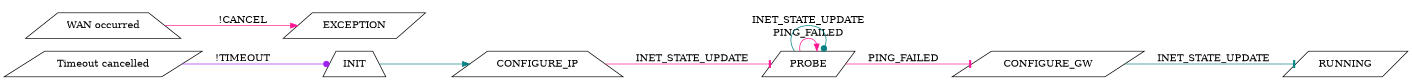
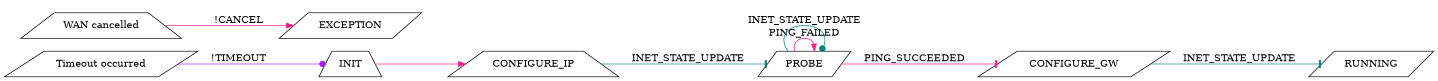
  digraph {
    rankdir=LR
    node [shape=parallelogram]
    edge [arrowhead=normal color=deeppink]
    INIT [init=true shape=trapezium]
    CONFIGURE_IP [shape=trapezium]
    PROBE
    CONFIGURE_GW
    RUNNING
-   n6 [label="Timeout cancelled"]
-   n7 [label="WAN occurred" shape=trapezium]
+   n6 [label="Timeout occurred"]
+   n7 [label="WAN cancelled" shape=trapezium]
    EXCEPTION
-   INIT -> CONFIGURE_IP [color=teal]
-   CONFIGURE_IP -> PROBE [arrowhead=tee label=INET_STATE_UPDATE]
+   INIT -> CONFIGURE_IP
+   CONFIGURE_IP -> PROBE [arrowhead=tee color=teal label=INET_STATE_UPDATE]
    PROBE -> PROBE [label=PING_FAILED]
    PROBE -> PROBE [arrowhead=dot color=teal label=INET_STATE_UPDATE]
-   PROBE -> CONFIGURE_GW [arrowhead=tee label=PING_FAILED]
+   PROBE -> CONFIGURE_GW [arrowhead=tee label=PING_SUCCEEDED]
    CONFIGURE_GW -> RUNNING [arrowhead=tee color=teal label=INET_STATE_UPDATE]
    n6 -> INIT [arrowhead=dot color=purple label="!TIMEOUT"]
    n7 -> EXCEPTION [label="!CANCEL"]
  }
